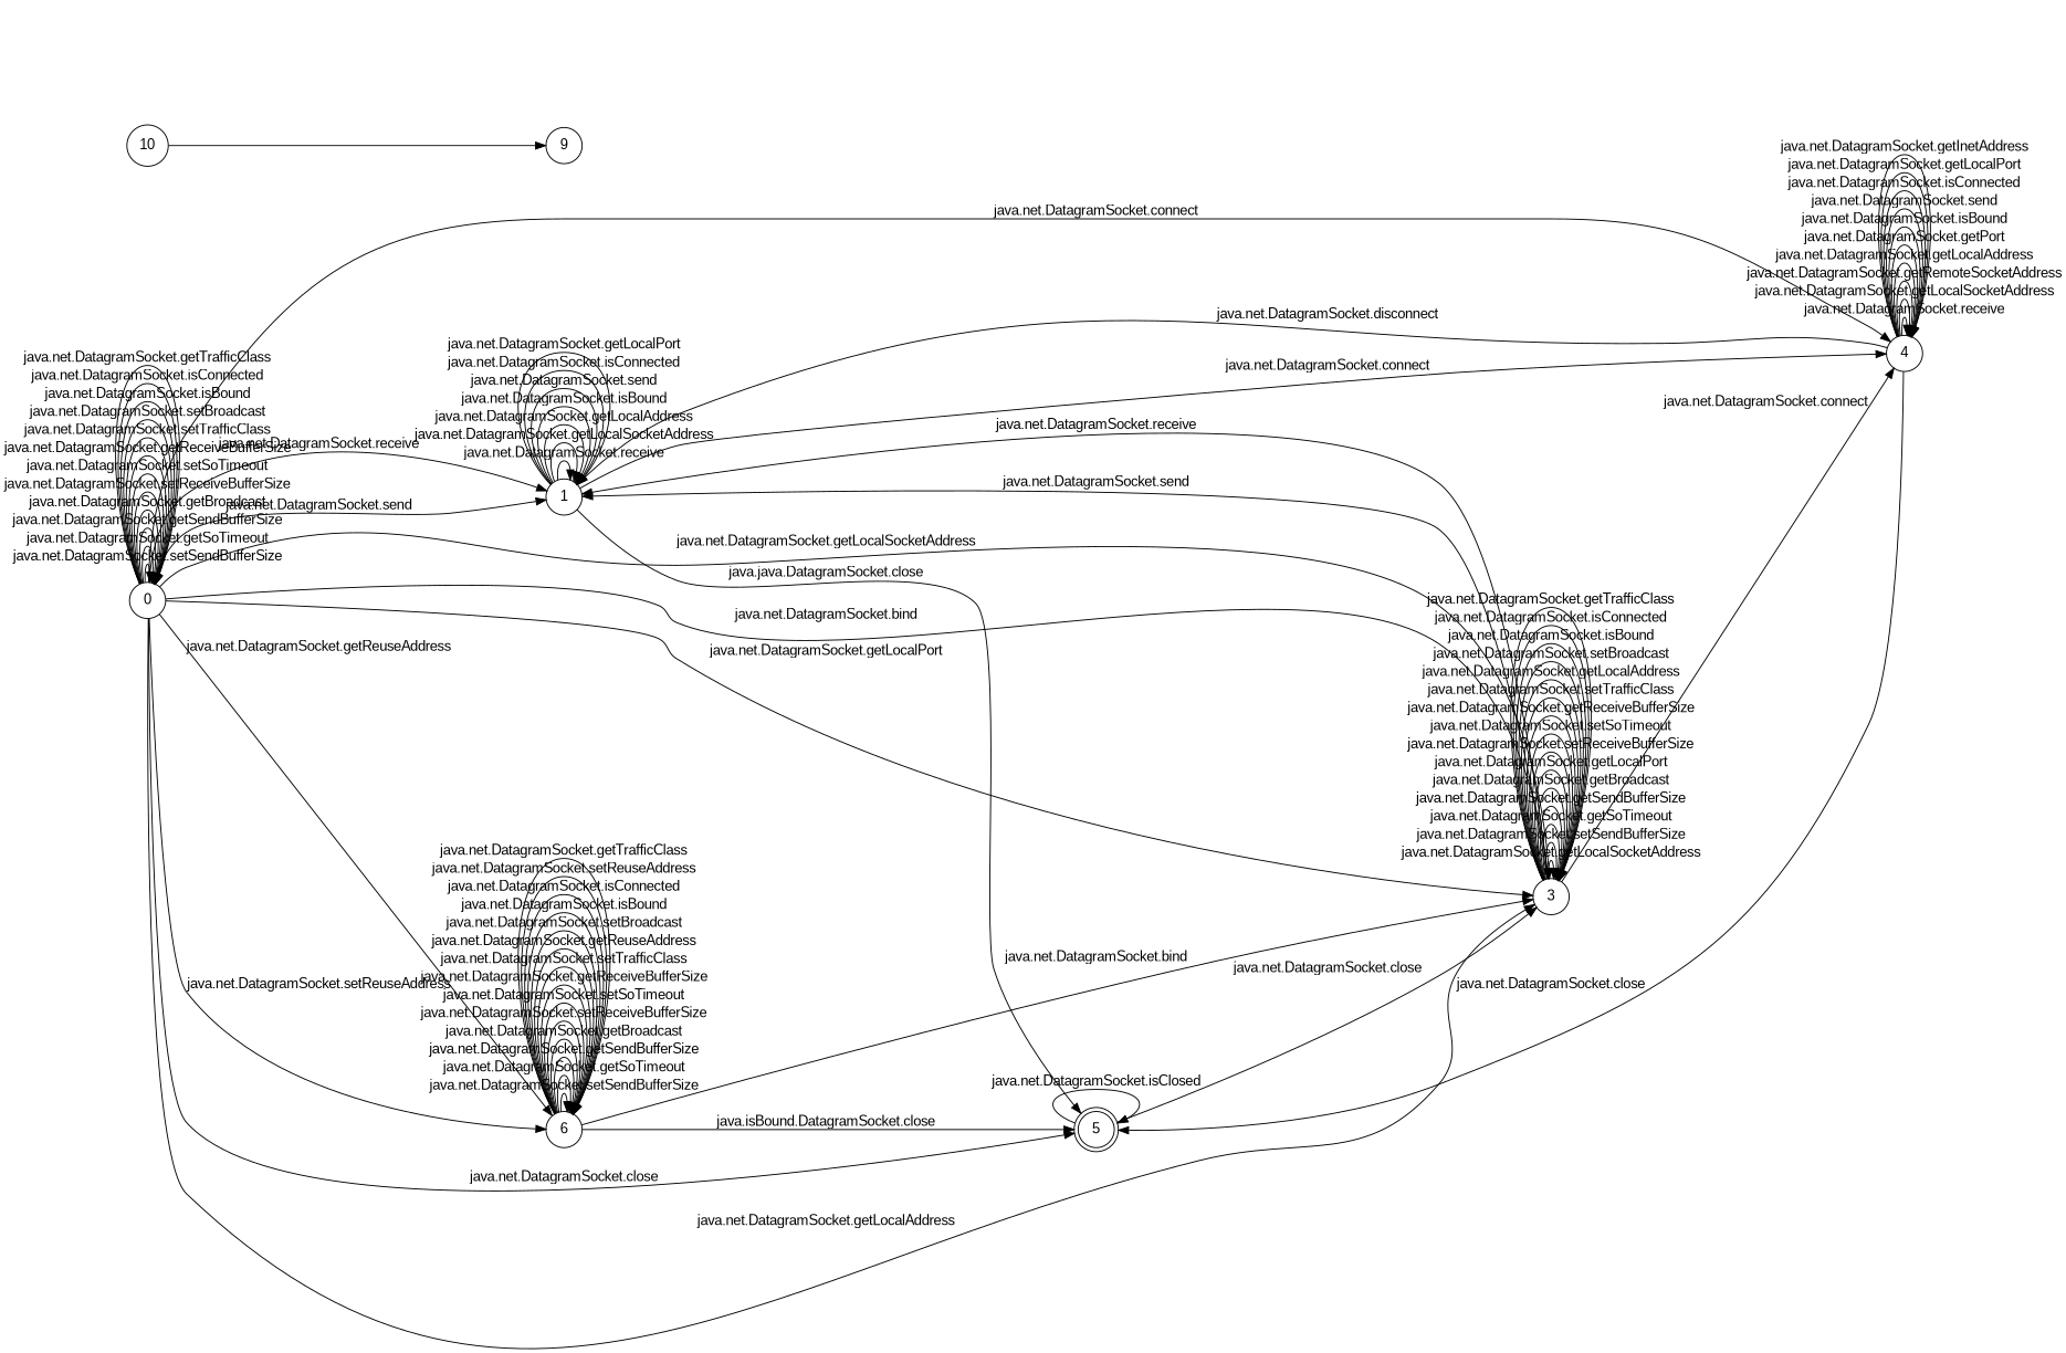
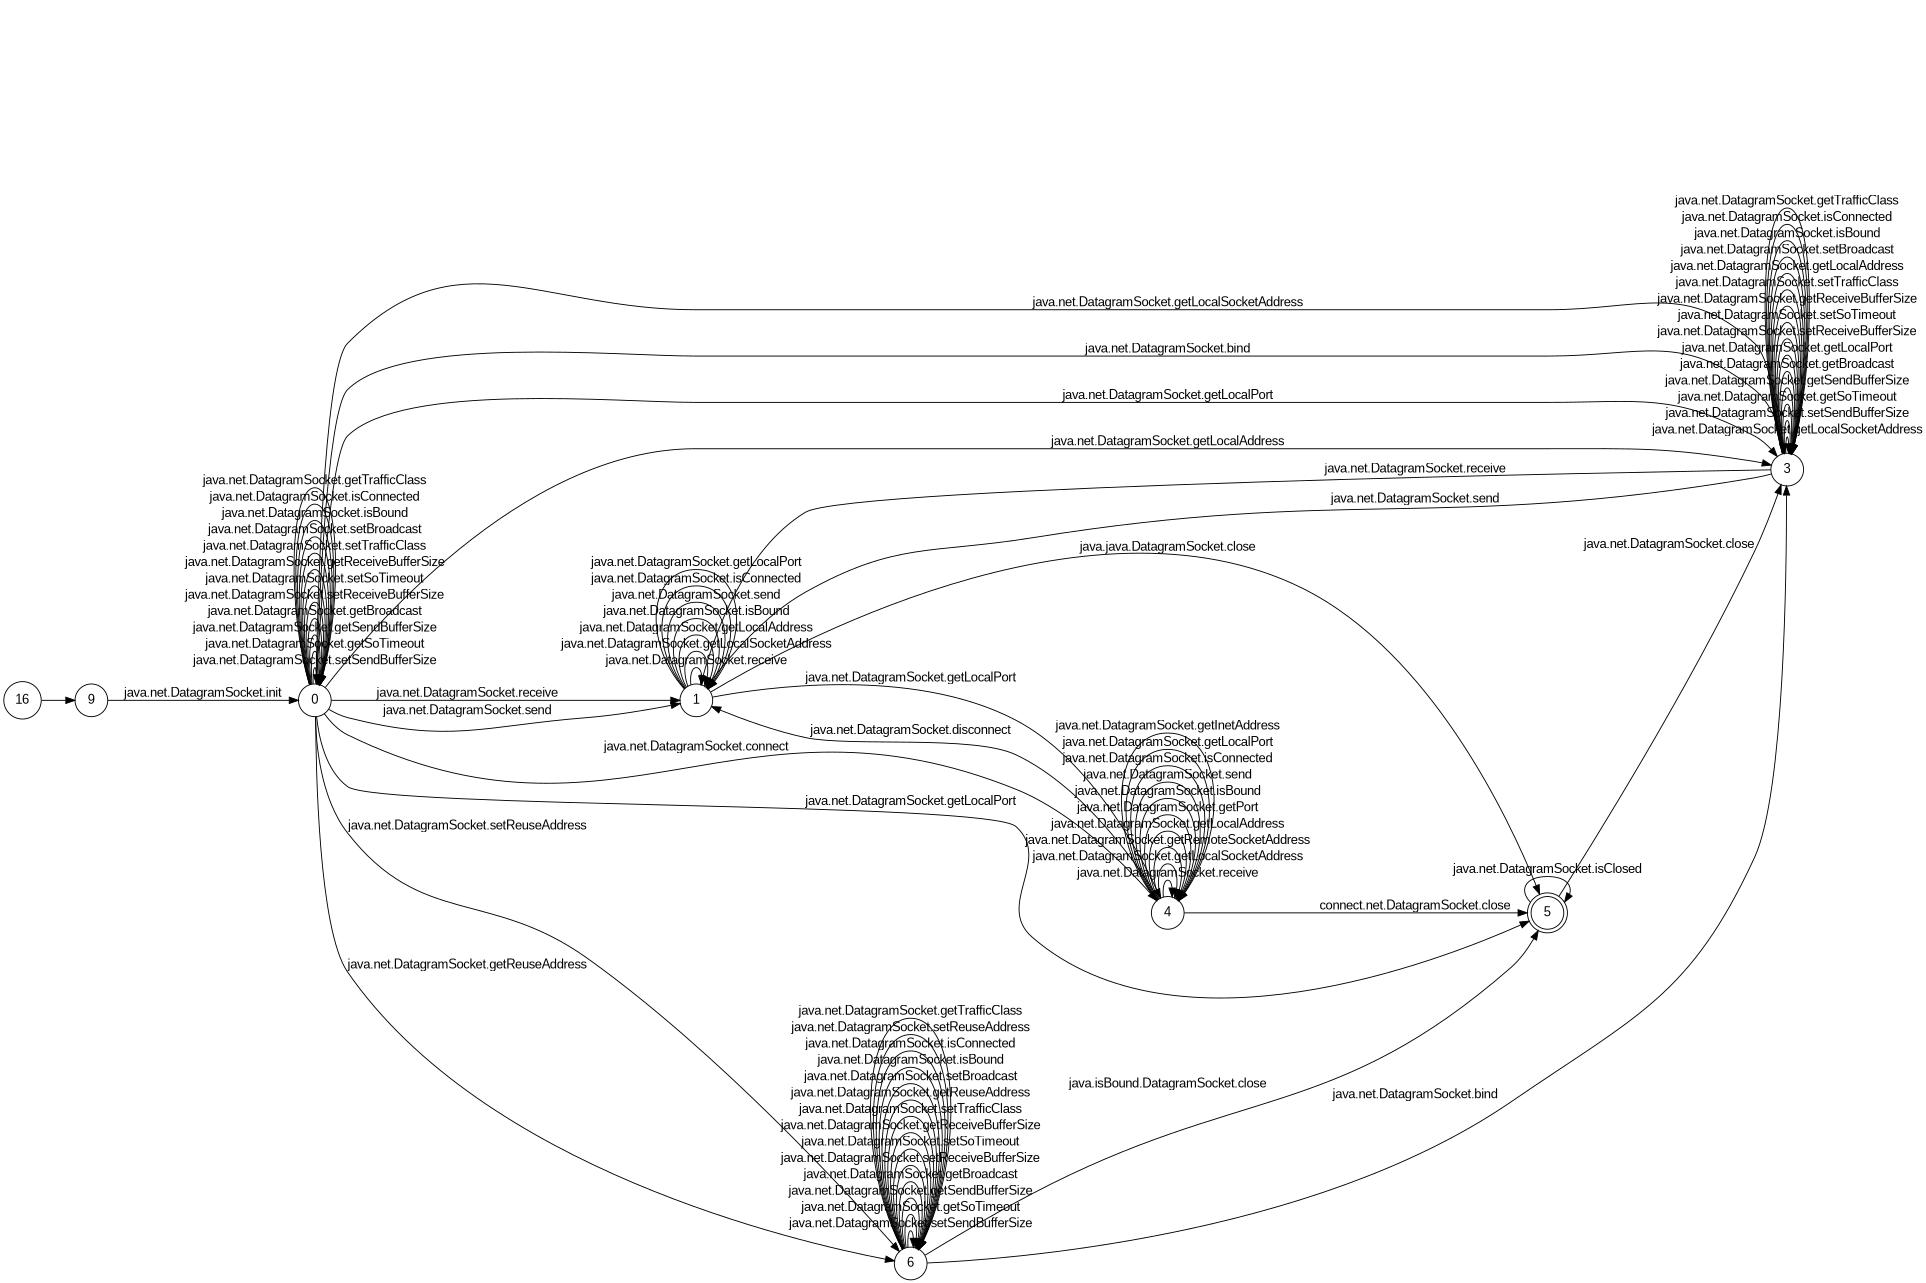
  digraph {
    fontname="Liberation Sans"
    rankdir=LR
    node [fontname="Liberation Sans" shape=circle]
    edge [color=black fontname="Liberation Sans" style="setlinewidth(1)"]
    0
    1
    3
    5 [shape=doublecircle]
    4
    6
    n7 [label=9]
-   10
+   10 [label=16]
    0 -> 0 [label="java.net.DatagramSocket.setSendBufferSize"]
    0 -> 0 [label="java.net.DatagramSocket.getSoTimeout"]
    0 -> 0 [label="java.net.DatagramSocket.getSendBufferSize"]
    0 -> 0 [label="java.net.DatagramSocket.getBroadcast"]
    0 -> 0 [label="java.net.DatagramSocket.setReceiveBufferSize"]
    0 -> 0 [label="java.net.DatagramSocket.setSoTimeout"]
    0 -> 0 [label="java.net.DatagramSocket.getReceiveBufferSize"]
    0 -> 0 [label="java.net.DatagramSocket.setTrafficClass"]
    0 -> 0 [label="java.net.DatagramSocket.setBroadcast"]
    0 -> 0 [label="java.net.DatagramSocket.isBound"]
    0 -> 0 [label="java.net.DatagramSocket.isConnected"]
    0 -> 0 [label="java.net.DatagramSocket.getTrafficClass"]
    0 -> 1 [label="java.net.DatagramSocket.receive"]
    0 -> 1 [label="java.net.DatagramSocket.send"]
    0 -> 3 [label="java.net.DatagramSocket.getLocalSocketAddress"]
    0 -> 3 [label="java.net.DatagramSocket.bind"]
    0 -> 3 [label="java.net.DatagramSocket.getLocalPort"]
    0 -> 3 [label="java.net.DatagramSocket.getLocalAddress"]
-   0 -> 5 [label="java.net.DatagramSocket.close"]
+   0 -> 5 [label="java.net.DatagramSocket.getLocalPort"]
    0 -> 4 [label="java.net.DatagramSocket.connect"]
    0 -> 6 [label="java.net.DatagramSocket.getReuseAddress"]
    0 -> 6 [label="java.net.DatagramSocket.setReuseAddress"]
    1 -> 1 [label="java.net.DatagramSocket.receive"]
    1 -> 1 [label="java.net.DatagramSocket.getLocalSocketAddress"]
    1 -> 1 [label="java.net.DatagramSocket.getLocalAddress"]
    1 -> 1 [label="java.net.DatagramSocket.isBound"]
    1 -> 1 [label="java.net.DatagramSocket.send"]
    1 -> 1 [label="java.net.DatagramSocket.isConnected"]
    1 -> 1 [label="java.net.DatagramSocket.getLocalPort"]
    1 -> 5 [label="java.java.DatagramSocket.close"]
-   1 -> 4 [label="java.net.DatagramSocket.connect"]
+   1 -> 4 [label="java.net.DatagramSocket.getLocalPort"]
    3 -> 1 [label="java.net.DatagramSocket.receive"]
    3 -> 1 [label="java.net.DatagramSocket.send"]
    3 -> 3 [label="java.net.DatagramSocket.getLocalSocketAddress"]
    3 -> 3 [label="java.net.DatagramSocket.setSendBufferSize"]
    3 -> 3 [label="java.net.DatagramSocket.getSoTimeout"]
    3 -> 3 [label="java.net.DatagramSocket.getSendBufferSize"]
    3 -> 3 [label="java.net.DatagramSocket.getBroadcast"]
    3 -> 3 [label="java.net.DatagramSocket.getLocalPort"]
    3 -> 3 [label="java.net.DatagramSocket.setReceiveBufferSize"]
    3 -> 3 [label="java.net.DatagramSocket.setSoTimeout"]
    3 -> 3 [label="java.net.DatagramSocket.getReceiveBufferSize"]
    3 -> 3 [label="java.net.DatagramSocket.setTrafficClass"]
    3 -> 3 [label="java.net.DatagramSocket.getLocalAddress"]
    3 -> 3 [label="java.net.DatagramSocket.setBroadcast"]
    3 -> 3 [label="java.net.DatagramSocket.isBound"]
    3 -> 3 [label="java.net.DatagramSocket.isConnected"]
    3 -> 3 [label="java.net.DatagramSocket.getTrafficClass"]
-   3 -> 4 [label="java.net.DatagramSocket.connect"]
    5 -> 3 [label="java.net.DatagramSocket.close"]
    5 -> 5 [label="java.net.DatagramSocket.isClosed"]
    4 -> 1 [label="java.net.DatagramSocket.disconnect"]
-   4 -> 5 [label="java.net.DatagramSocket.close"]
+   4 -> 5 [label="connect.net.DatagramSocket.close"]
    4 -> 4 [label="java.net.DatagramSocket.receive"]
    4 -> 4 [label="java.net.DatagramSocket.getLocalSocketAddress"]
    4 -> 4 [label="java.net.DatagramSocket.getRemoteSocketAddress"]
    4 -> 4 [label="java.net.DatagramSocket.getLocalAddress"]
    4 -> 4 [label="java.net.DatagramSocket.getPort"]
    4 -> 4 [label="java.net.DatagramSocket.isBound"]
    4 -> 4 [label="java.net.DatagramSocket.send"]
    4 -> 4 [label="java.net.DatagramSocket.isConnected"]
    4 -> 4 [label="java.net.DatagramSocket.getLocalPort"]
    4 -> 4 [label="java.net.DatagramSocket.getInetAddress"]
    6 -> 3 [label="java.net.DatagramSocket.bind"]
    6 -> 5 [label="java.isBound.DatagramSocket.close"]
    6 -> 6 [label="java.net.DatagramSocket.setSendBufferSize"]
    6 -> 6 [label="java.net.DatagramSocket.getSoTimeout"]
    6 -> 6 [label="java.net.DatagramSocket.getSendBufferSize"]
    6 -> 6 [label="java.net.DatagramSocket.getBroadcast"]
    6 -> 6 [label="java.net.DatagramSocket.setReceiveBufferSize"]
    6 -> 6 [label="java.net.DatagramSocket.setSoTimeout"]
    6 -> 6 [label="java.net.DatagramSocket.getReceiveBufferSize"]
    6 -> 6 [label="java.net.DatagramSocket.setTrafficClass"]
    6 -> 6 [label="java.net.DatagramSocket.getReuseAddress"]
    6 -> 6 [label="java.net.DatagramSocket.setBroadcast"]
    6 -> 6 [label="java.net.DatagramSocket.isBound"]
    6 -> 6 [label="java.net.DatagramSocket.isConnected"]
    6 -> 6 [label="java.net.DatagramSocket.setReuseAddress"]
    6 -> 6 [label="java.net.DatagramSocket.getTrafficClass"]
+   n7 -> 0 [label="java.net.DatagramSocket.init"]
    10 -> n7 [color="" style=""]
  }
